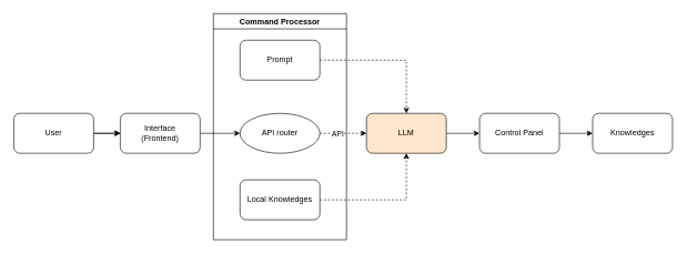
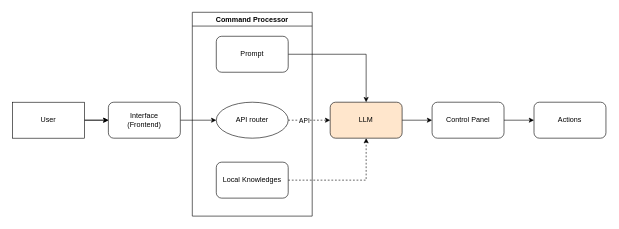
  <mxCell id="0" />
  <mxCell id="1" parent="0" />
  <mxCell id="2" value="" style="edgeStyle=orthogonalEdgeStyle;rounded=0;orthogonalLoop=1;jettySize=auto;html=1;" parent="1" source="4" target="6" edge="1"><mxGeometry relative="1" as="geometry" /></mxCell>
  <mxCell id="3" value="" style="edgeStyle=orthogonalEdgeStyle;rounded=0;orthogonalLoop=1;jettySize=auto;html=1;" parent="1" source="4" target="6" edge="1"><mxGeometry relative="1" as="geometry" /></mxCell>
- <mxCell id="4" value="User" style="rounded=1;whiteSpace=wrap;html=1;" parent="1" vertex="1"><mxGeometry x="20" y="170" width="120" height="60" as="geometry" /></mxCell>
+ <mxCell id="4" value="User" style="whiteSpace=wrap;html=1;rounded=0;" parent="1" vertex="1"><mxGeometry x="20" y="170" width="120" height="60" as="geometry" /></mxCell>
  <mxCell id="5" value="" style="edgeStyle=orthogonalEdgeStyle;rounded=0;orthogonalLoop=1;jettySize=auto;html=1;" parent="1" source="6" target="16" edge="1"><mxGeometry relative="1" as="geometry" /></mxCell>
  <mxCell id="6" value="Interface&lt;div&gt;(Frontend)&lt;/div&gt;" style="rounded=1;whiteSpace=wrap;html=1;" parent="1" vertex="1"><mxGeometry x="180" y="170" width="120" height="60" as="geometry" /></mxCell>
  <mxCell id="7" style="edgeStyle=orthogonalEdgeStyle;rounded=0;orthogonalLoop=1;jettySize=auto;html=1;entryX=0.5;entryY=1;entryDx=0;entryDy=0;dashed=1;" parent="1" source="8" target="12" edge="1"><mxGeometry relative="1" as="geometry" /></mxCell>
  <mxCell id="8" value="Local Knowledges" style="rounded=1;whiteSpace=wrap;html=1;" parent="1" vertex="1"><mxGeometry x="360" y="270" width="120" height="60" as="geometry" /></mxCell>
  <mxCell id="9" style="edgeStyle=orthogonalEdgeStyle;rounded=0;orthogonalLoop=1;jettySize=auto;html=1;entryX=0;entryY=0.5;entryDx=0;entryDy=0;" parent="1" source="10" target="13" edge="1"><mxGeometry relative="1" as="geometry" /></mxCell>
  <mxCell id="10" value="Control Panel" style="rounded=1;whiteSpace=wrap;html=1;" parent="1" vertex="1"><mxGeometry x="720" y="170" width="120" height="60" as="geometry" /></mxCell>
  <mxCell id="11" style="edgeStyle=orthogonalEdgeStyle;rounded=0;orthogonalLoop=1;jettySize=auto;html=1;" parent="1" source="12" target="10" edge="1"><mxGeometry relative="1" as="geometry" /></mxCell>
  <mxCell id="12" value="LLM" style="rounded=1;whiteSpace=wrap;html=1;fillColor=#ffe6cc;" parent="1" vertex="1"><mxGeometry x="550" y="170" width="120" height="60" as="geometry" /></mxCell>
- <mxCell id="13" value="Knowledges" style="rounded=1;whiteSpace=wrap;html=1;" parent="1" vertex="1"><mxGeometry x="890" y="170" width="120" height="60" as="geometry" /></mxCell>
+ <mxCell id="13" value="Actions" style="rounded=1;whiteSpace=wrap;html=1;" parent="1" vertex="1"><mxGeometry x="890" y="170" width="120" height="60" as="geometry" /></mxCell>
  <mxCell id="14" style="edgeStyle=orthogonalEdgeStyle;rounded=0;orthogonalLoop=1;jettySize=auto;html=1;entryX=0;entryY=0.5;entryDx=0;entryDy=0;dashed=1;" parent="1" source="16" target="12" edge="1"><mxGeometry relative="1" as="geometry" /></mxCell>
  <mxCell id="15" value="API" style="edgeLabel;html=1;align=center;verticalAlign=middle;resizable=0;points=[];" parent="14" vertex="1" connectable="0"><mxGeometry x="-0.267" relative="1" as="geometry"><mxPoint as="offset" /></mxGeometry></mxCell>
  <mxCell id="16" value="API router" style="ellipse;whiteSpace=wrap;html=1;" parent="1" vertex="1"><mxGeometry x="360" y="170" width="120" height="60" as="geometry" /></mxCell>
- <mxCell id="17" style="edgeStyle=orthogonalEdgeStyle;rounded=0;orthogonalLoop=1;jettySize=auto;html=1;entryX=0.5;entryY=0;entryDx=0;entryDy=0;dashed=1;" parent="1" source="18" target="12" edge="1"><mxGeometry relative="1" as="geometry" /></mxCell>
+ <mxCell id="17" style="edgeStyle=orthogonalEdgeStyle;rounded=0;orthogonalLoop=1;jettySize=auto;html=1;entryX=0.5;entryY=0;entryDx=0;entryDy=0;" parent="1" source="18" target="12" edge="1"><mxGeometry relative="1" as="geometry" /></mxCell>
  <mxCell id="18" value="Prompt" style="rounded=1;whiteSpace=wrap;html=1;" parent="1" vertex="1"><mxGeometry x="360" y="60" width="120" height="60" as="geometry" /></mxCell>
  <mxCell id="19" value="Command Processor" style="swimlane;whiteSpace=wrap;html=1;" parent="1" vertex="1"><mxGeometry x="320" y="20" width="200" height="340" as="geometry" /></mxCell>
